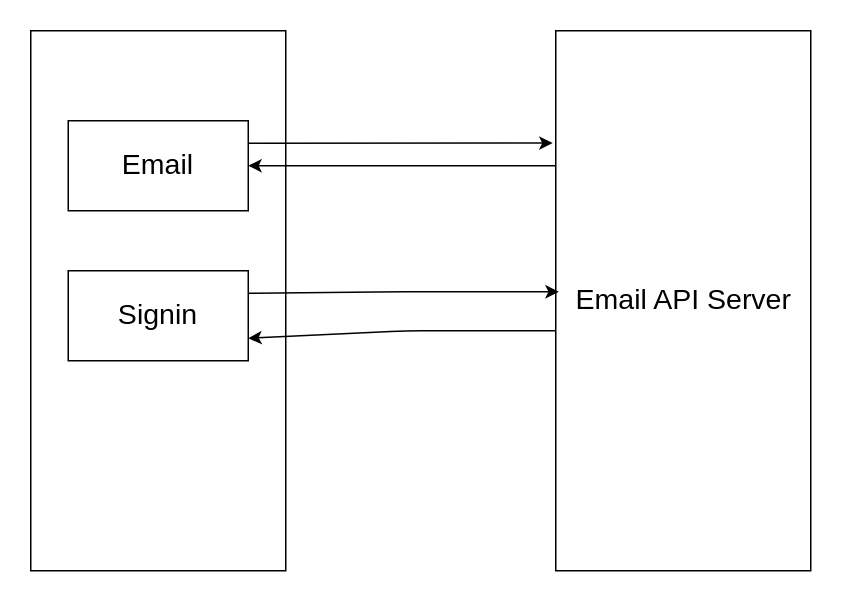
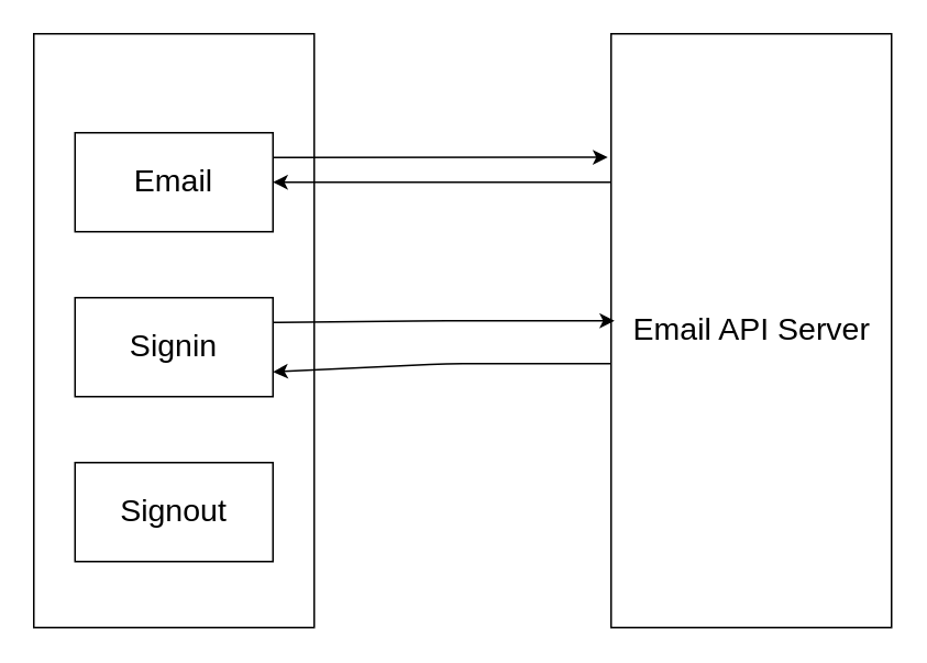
  <mxCell id="0" />
  <mxCell id="1" parent="0" />
  <mxCell id="2" value="" style="whiteSpace=wrap;html=1;" vertex="1" parent="1"><mxGeometry x="20" y="20" width="170" height="360" as="geometry" /></mxCell>
  <mxCell id="3" style="edgeStyle=none;html=1;exitX=0;exitY=0.25;exitDx=0;exitDy=0;entryX=1;entryY=0.5;entryDx=0;entryDy=0;fontSize=19;" edge="1" parent="1" source="4" target="6"><mxGeometry relative="1" as="geometry" /></mxCell>
  <mxCell id="4" value="" style="whiteSpace=wrap;html=1;" vertex="1" parent="1"><mxGeometry x="370" y="20" width="170" height="360" as="geometry" /></mxCell>
  <mxCell id="5" style="edgeStyle=none;html=1;exitX=1;exitY=0.25;exitDx=0;exitDy=0;entryX=-0.012;entryY=0.208;entryDx=0;entryDy=0;entryPerimeter=0;fontSize=19;" edge="1" parent="1" source="6" target="4"><mxGeometry relative="1" as="geometry" /></mxCell>
  <mxCell id="6" value="Email" style="whiteSpace=wrap;html=1;fontSize=19;" vertex="1" parent="1"><mxGeometry x="45" y="80" width="120" height="60" as="geometry" /></mxCell>
  <mxCell id="7" style="edgeStyle=none;html=1;exitX=1;exitY=0.25;exitDx=0;exitDy=0;entryX=0.012;entryY=0.35;entryDx=0;entryDy=0;entryPerimeter=0;fontSize=19;" edge="1" parent="1" source="8" target="10"><mxGeometry relative="1" as="geometry"><Array as="points"><mxPoint x="260" y="194" /></Array></mxGeometry></mxCell>
  <mxCell id="8" value="Signin" style="whiteSpace=wrap;html=1;fontSize=19;" vertex="1" parent="1"><mxGeometry x="45" y="180" width="120" height="60" as="geometry" /></mxCell>
+ <mxCell id="9" value="Signout" style="whiteSpace=wrap;html=1;fontSize=19;" vertex="1" parent="1"><mxGeometry x="45" y="280" width="120" height="60" as="geometry" /></mxCell>
  <mxCell id="10" value="Email API Server" style="text;html=1;align=center;verticalAlign=middle;resizable=0;points=[];autosize=1;strokeColor=none;fillColor=none;fontSize=19;" vertex="1" parent="1"><mxGeometry x="370" y="180" width="170" height="40" as="geometry" /></mxCell>
  <mxCell id="11" value="" style="edgeStyle=none;orthogonalLoop=1;jettySize=auto;html=1;fontSize=19;exitX=0;exitY=1;exitDx=0;exitDy=0;exitPerimeter=0;entryX=1;entryY=0.75;entryDx=0;entryDy=0;" edge="1" parent="1" source="10" target="8"><mxGeometry width="100" relative="1" as="geometry"><mxPoint x="320" y="230" as="sourcePoint" /><mxPoint x="220" y="220" as="targetPoint" /><Array as="points"><mxPoint x="270" y="220" /></Array></mxGeometry></mxCell>
